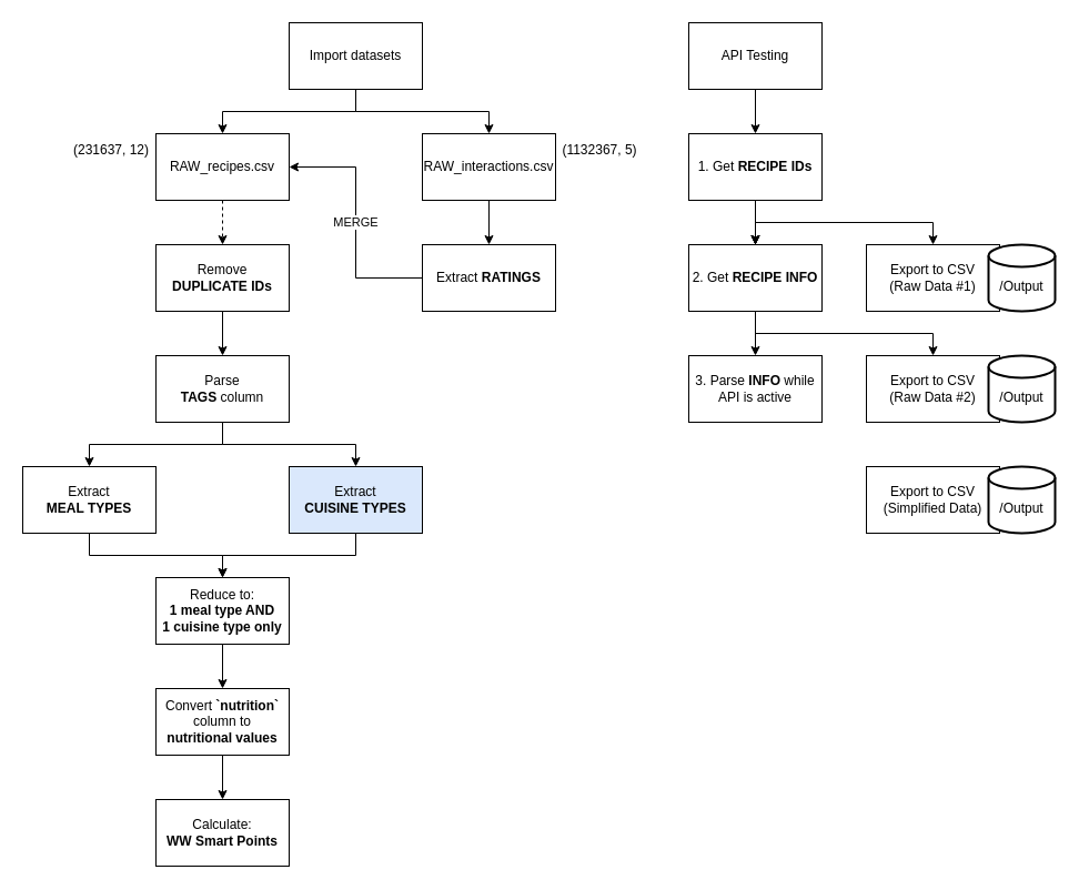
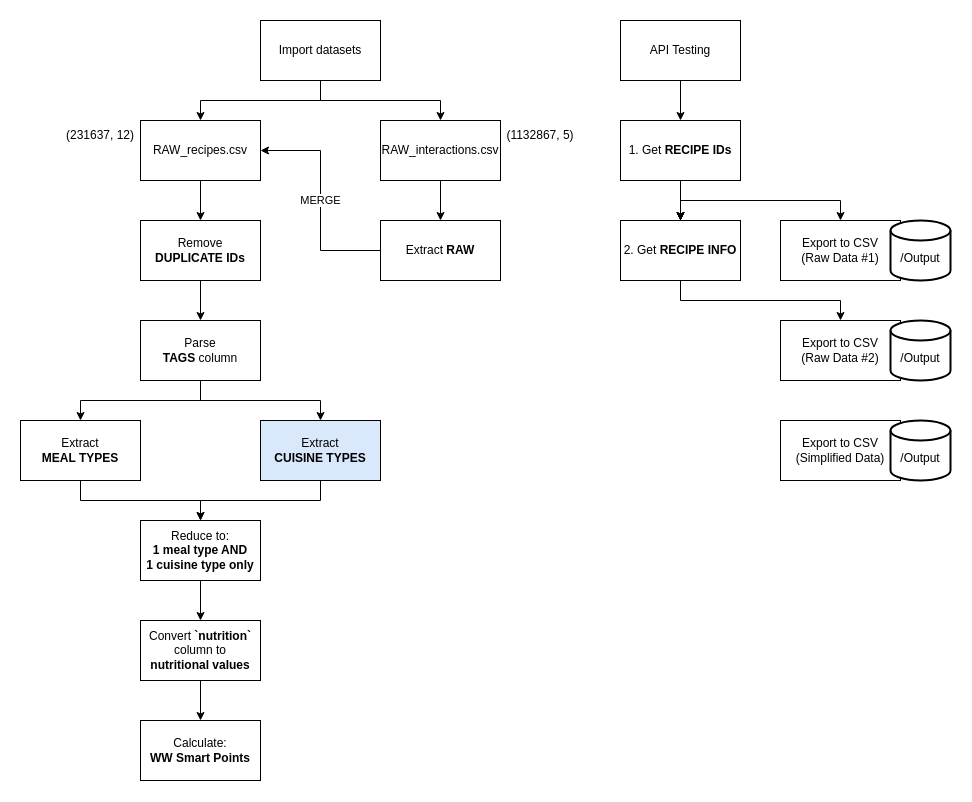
  <mxCell id="0" />
  <mxCell id="1" parent="0" />
  <mxCell id="2" value="" style="edgeStyle=orthogonalEdgeStyle;rounded=0;orthogonalLoop=1;jettySize=auto;html=1;exitX=0.5;exitY=1;exitDx=0;exitDy=0;" edge="1" parent="1" source="23" target="5"><mxGeometry relative="1" as="geometry"><mxPoint x="320" y="70" as="sourcePoint" /></mxGeometry></mxCell>
  <mxCell id="3" value="" style="edgeStyle=orthogonalEdgeStyle;rounded=0;orthogonalLoop=1;jettySize=auto;html=1;exitX=0.5;exitY=1;exitDx=0;exitDy=0;" edge="1" parent="1" source="23" target="7"><mxGeometry relative="1" as="geometry"><mxPoint x="320" y="70" as="sourcePoint" /></mxGeometry></mxCell>
  <mxCell id="4" value="" style="edgeStyle=orthogonalEdgeStyle;rounded=0;orthogonalLoop=1;jettySize=auto;html=1;" edge="1" parent="1" source="5" target="9"><mxGeometry relative="1" as="geometry" /></mxCell>
  <mxCell id="5" value="RAW_interactions.csv" style="whiteSpace=wrap;html=1;" vertex="1" parent="1"><mxGeometry x="380" y="120" width="120" height="60" as="geometry" /></mxCell>
- <mxCell id="6" value="" style="edgeStyle=orthogonalEdgeStyle;rounded=0;orthogonalLoop=1;jettySize=auto;html=1;dashed=1;" edge="1" parent="1" source="7" target="11"><mxGeometry relative="1" as="geometry" /></mxCell>
+ <mxCell id="6" value="" style="edgeStyle=orthogonalEdgeStyle;rounded=0;orthogonalLoop=1;jettySize=auto;html=1;" edge="1" parent="1" source="7" target="11"><mxGeometry relative="1" as="geometry" /></mxCell>
  <mxCell id="7" value="RAW_recipes.csv" style="whiteSpace=wrap;html=1;" vertex="1" parent="1"><mxGeometry x="140" y="120" width="120" height="60" as="geometry" /></mxCell>
  <mxCell id="8" value="MERGE" style="edgeStyle=orthogonalEdgeStyle;rounded=0;orthogonalLoop=1;jettySize=auto;html=1;entryX=1;entryY=0.5;entryDx=0;entryDy=0;" edge="1" parent="1" source="9" target="7"><mxGeometry relative="1" as="geometry" /></mxCell>
- <mxCell id="9" value="Extract &lt;b&gt;RATINGS&lt;/b&gt;" style="whiteSpace=wrap;html=1;" vertex="1" parent="1"><mxGeometry x="380" y="220" width="120" height="60" as="geometry" /></mxCell>
+ <mxCell id="9" value="Extract &lt;b&gt;RAW&lt;/b&gt;" style="whiteSpace=wrap;html=1;" vertex="1" parent="1"><mxGeometry x="380" y="220" width="120" height="60" as="geometry" /></mxCell>
  <mxCell id="10" value="" style="edgeStyle=orthogonalEdgeStyle;rounded=0;orthogonalLoop=1;jettySize=auto;html=1;" edge="1" parent="1" source="11" target="14"><mxGeometry relative="1" as="geometry" /></mxCell>
  <mxCell id="11" value="Remove&lt;br&gt;&lt;b&gt;DUPLICATE IDs&lt;/b&gt;" style="whiteSpace=wrap;html=1;" vertex="1" parent="1"><mxGeometry x="140" y="220" width="120" height="60" as="geometry" /></mxCell>
  <mxCell id="12" value="" style="edgeStyle=orthogonalEdgeStyle;rounded=0;orthogonalLoop=1;jettySize=auto;html=1;" edge="1" parent="1" source="14" target="16"><mxGeometry relative="1" as="geometry" /></mxCell>
  <mxCell id="13" value="" style="edgeStyle=orthogonalEdgeStyle;rounded=0;orthogonalLoop=1;jettySize=auto;html=1;" edge="1" parent="1" source="14" target="18"><mxGeometry relative="1" as="geometry" /></mxCell>
  <mxCell id="14" value="Parse&lt;br&gt;&lt;b&gt;TAGS &lt;/b&gt;column" style="whiteSpace=wrap;html=1;" vertex="1" parent="1"><mxGeometry x="140" y="320" width="120" height="60" as="geometry" /></mxCell>
  <mxCell id="15" value="" style="edgeStyle=orthogonalEdgeStyle;rounded=0;orthogonalLoop=1;jettySize=auto;html=1;" edge="1" parent="1" source="16" target="20"><mxGeometry relative="1" as="geometry" /></mxCell>
  <mxCell id="16" value="Extract&lt;br&gt;&lt;b&gt;MEAL TYPES&lt;/b&gt;" style="whiteSpace=wrap;html=1;" vertex="1" parent="1"><mxGeometry x="20" y="420" width="120" height="60" as="geometry" /></mxCell>
  <mxCell id="17" value="" style="edgeStyle=orthogonalEdgeStyle;rounded=0;orthogonalLoop=1;jettySize=auto;html=1;entryX=0.5;entryY=0;entryDx=0;entryDy=0;" edge="1" parent="1" source="18" target="20"><mxGeometry relative="1" as="geometry"><mxPoint x="320" y="600" as="targetPoint" /></mxGeometry></mxCell>
  <mxCell id="18" value="Extract&lt;br&gt;&lt;b&gt;CUISINE TYPES&lt;/b&gt;" style="whiteSpace=wrap;html=1;fillColor=#dae8fc;" vertex="1" parent="1"><mxGeometry x="260" y="420" width="120" height="60" as="geometry" /></mxCell>
  <mxCell id="19" value="" style="edgeStyle=orthogonalEdgeStyle;rounded=0;orthogonalLoop=1;jettySize=auto;html=1;" edge="1" parent="1" source="20" target="22"><mxGeometry relative="1" as="geometry" /></mxCell>
  <mxCell id="20" value="Reduce to:&lt;br&gt;&lt;b&gt;1 meal type AND&lt;br&gt;1 cuisine type only&lt;/b&gt;" style="whiteSpace=wrap;html=1;" vertex="1" parent="1"><mxGeometry x="140" y="520" width="120" height="60" as="geometry" /></mxCell>
  <mxCell id="21" value="" style="edgeStyle=orthogonalEdgeStyle;rounded=0;orthogonalLoop=1;jettySize=auto;html=1;" edge="1" parent="1" source="22" target="24"><mxGeometry relative="1" as="geometry" /></mxCell>
  <mxCell id="22" value="Convert &lt;b&gt;`nutrition` &lt;/b&gt;column to&lt;br&gt;&lt;b&gt;nutritional values&lt;/b&gt;" style="whiteSpace=wrap;html=1;" vertex="1" parent="1"><mxGeometry x="140" y="620" width="120" height="60" as="geometry" /></mxCell>
  <mxCell id="23" value="Import datasets" style="rounded=0;whiteSpace=wrap;html=1;" vertex="1" parent="1"><mxGeometry x="260" y="20" width="120" height="60" as="geometry" /></mxCell>
  <mxCell id="24" value="Calculate:&lt;br&gt;&lt;b&gt;WW Smart Points&lt;/b&gt;" style="whiteSpace=wrap;html=1;" vertex="1" parent="1"><mxGeometry x="140" y="720" width="120" height="60" as="geometry" /></mxCell>
  <mxCell id="25" value="" style="edgeStyle=orthogonalEdgeStyle;rounded=0;orthogonalLoop=1;jettySize=auto;html=1;" edge="1" parent="1" source="26" target="31"><mxGeometry relative="1" as="geometry" /></mxCell>
  <mxCell id="26" value="API Testing" style="whiteSpace=wrap;html=1;" vertex="1" parent="1"><mxGeometry x="620" y="20" width="120" height="60" as="geometry" /></mxCell>
  <mxCell id="27" value="" style="edgeStyle=orthogonalEdgeStyle;rounded=0;orthogonalLoop=1;jettySize=auto;html=1;" edge="1" parent="1" source="31" target="34"><mxGeometry relative="1" as="geometry" /></mxCell>
  <mxCell id="28" value="" style="edgeStyle=orthogonalEdgeStyle;rounded=0;orthogonalLoop=1;jettySize=auto;html=1;" edge="1" parent="1" source="31" target="34"><mxGeometry relative="1" as="geometry" /></mxCell>
  <mxCell id="29" value="" style="edgeStyle=orthogonalEdgeStyle;rounded=0;orthogonalLoop=1;jettySize=auto;html=1;" edge="1" parent="1" source="31" target="34"><mxGeometry relative="1" as="geometry" /></mxCell>
  <mxCell id="30" value="" style="edgeStyle=orthogonalEdgeStyle;rounded=0;orthogonalLoop=1;jettySize=auto;html=1;" edge="1" parent="1" source="31" target="34"><mxGeometry relative="1" as="geometry" /></mxCell>
  <mxCell id="31" value="1. Get &lt;b&gt;RECIPE IDs&lt;/b&gt;" style="whiteSpace=wrap;html=1;" vertex="1" parent="1"><mxGeometry x="620" y="120" width="120" height="60" as="geometry" /></mxCell>
  <mxCell id="32" value="" style="edgeStyle=orthogonalEdgeStyle;rounded=0;orthogonalLoop=1;jettySize=auto;html=1;exitX=0.5;exitY=1;exitDx=0;exitDy=0;" edge="1" parent="1" source="34" target="37"><mxGeometry relative="1" as="geometry" /></mxCell>
- <mxCell id="33" value="" style="edgeStyle=orthogonalEdgeStyle;rounded=0;orthogonalLoop=1;jettySize=auto;html=1;" edge="1" parent="1" source="34" target="38"><mxGeometry relative="1" as="geometry" /></mxCell>
  <mxCell id="34" value="2. Get &lt;b&gt;RECIPE INFO&lt;/b&gt;" style="whiteSpace=wrap;html=1;" vertex="1" parent="1"><mxGeometry x="620" y="220" width="120" height="60" as="geometry" /></mxCell>
  <mxCell id="35" value="Export to CSV&lt;br&gt;(Raw Data #1)" style="rounded=0;whiteSpace=wrap;html=1;" vertex="1" parent="1"><mxGeometry x="780" y="220" width="120" height="60" as="geometry" /></mxCell>
  <mxCell id="36" value="" style="endArrow=classic;html=1;rounded=0;exitX=0.5;exitY=1;exitDx=0;exitDy=0;edgeStyle=orthogonalEdgeStyle;entryX=0.5;entryY=0;entryDx=0;entryDy=0;" edge="1" parent="1" source="31" target="35"><mxGeometry width="50" height="50" relative="1" as="geometry"><mxPoint x="660" y="300" as="sourcePoint" /><mxPoint x="710" y="250" as="targetPoint" /></mxGeometry></mxCell>
  <mxCell id="37" value="Export to CSV&lt;br&gt;(Raw Data #2)" style="whiteSpace=wrap;html=1;" vertex="1" parent="1"><mxGeometry x="780" y="320" width="120" height="60" as="geometry" /></mxCell>
- <mxCell id="38" value="3. Parse &lt;b&gt;INFO&lt;/b&gt;&amp;nbsp;while API is active" style="whiteSpace=wrap;html=1;" vertex="1" parent="1"><mxGeometry x="620" y="320" width="120" height="60" as="geometry" /></mxCell>
  <mxCell id="39" value="Export to CSV&lt;br&gt;(Simplified Data)" style="whiteSpace=wrap;html=1;" vertex="1" parent="1"><mxGeometry x="780" y="420" width="120" height="60" as="geometry" /></mxCell>
  <mxCell id="40" value="&lt;br&gt;/Output" style="strokeWidth=2;html=1;shape=mxgraph.flowchart.database;whiteSpace=wrap;" vertex="1" parent="1"><mxGeometry x="890" y="220" width="60" height="60" as="geometry" /></mxCell>
  <mxCell id="41" value="&lt;br&gt;/Output" style="strokeWidth=2;html=1;shape=mxgraph.flowchart.database;whiteSpace=wrap;" vertex="1" parent="1"><mxGeometry x="890" y="320" width="60" height="60" as="geometry" /></mxCell>
  <mxCell id="42" value="&lt;br&gt;/Output" style="strokeWidth=2;html=1;shape=mxgraph.flowchart.database;whiteSpace=wrap;" vertex="1" parent="1"><mxGeometry x="890" y="420" width="60" height="60" as="geometry" /></mxCell>
  <mxCell id="43" value="(231637, 12)" style="text;html=1;strokeColor=none;fillColor=none;align=center;verticalAlign=middle;whiteSpace=wrap;rounded=0;" vertex="1" parent="1"><mxGeometry x="60" y="120" width="80" height="30" as="geometry" /></mxCell>
- <mxCell id="44" value="(1132367, 5)" style="text;html=1;strokeColor=none;fillColor=none;align=center;verticalAlign=middle;whiteSpace=wrap;rounded=0;" vertex="1" parent="1"><mxGeometry x="500" y="120" width="80" height="30" as="geometry" /></mxCell>
+ <mxCell id="44" value="(1132867, 5)" style="text;html=1;strokeColor=none;fillColor=none;align=center;verticalAlign=middle;whiteSpace=wrap;rounded=0;" vertex="1" parent="1"><mxGeometry x="500" y="120" width="80" height="30" as="geometry" /></mxCell>
